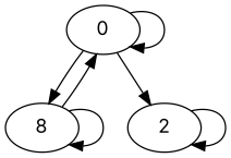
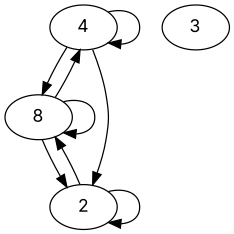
  digraph {
    fontname=Inter
    node [fontname=Inter]
    edge [fontname=Inter]
-   0
+   0 [label=4]
    n2 [label=8]
    2
+   3
    0 -> 0 [weight=0.9509803921568627]
    0 -> n2 [weight=0.049019607843137254]
    0 -> 2 [weight=0.017543859649122806]
    n2 -> 0 [weight=0.38461538461538464]
    n2 -> n2 [weight=0.5230769230769231]
+   n2 -> 2 [weight=0.09230769230769231]
+   2 -> n2 [weight=0.22807017543859648]
    2 -> 2 [weight=0.7543859649122807]
  }
